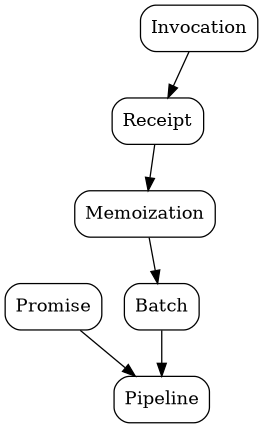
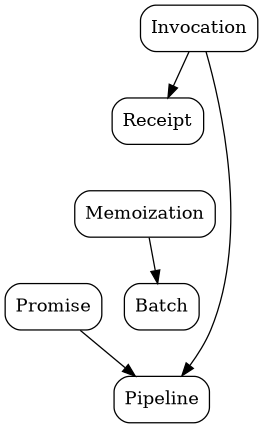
  digraph {
    node [shape=box style=rounded]
    Receipt
    Memoization
    Batch
    Promise
    Pipeline
    Invocation
-   Receipt -> Memoization
    Memoization -> Batch
-   Batch -> Pipeline
+   Invocation -> Pipeline
    Promise -> Pipeline
    Invocation -> Receipt
  }
